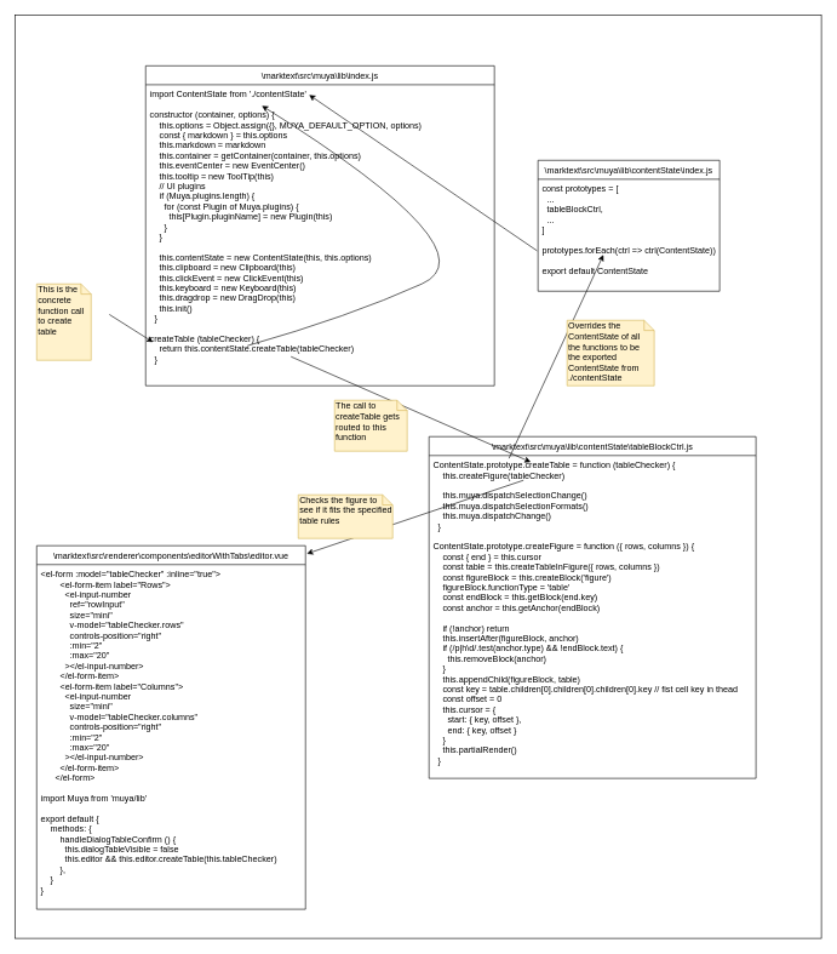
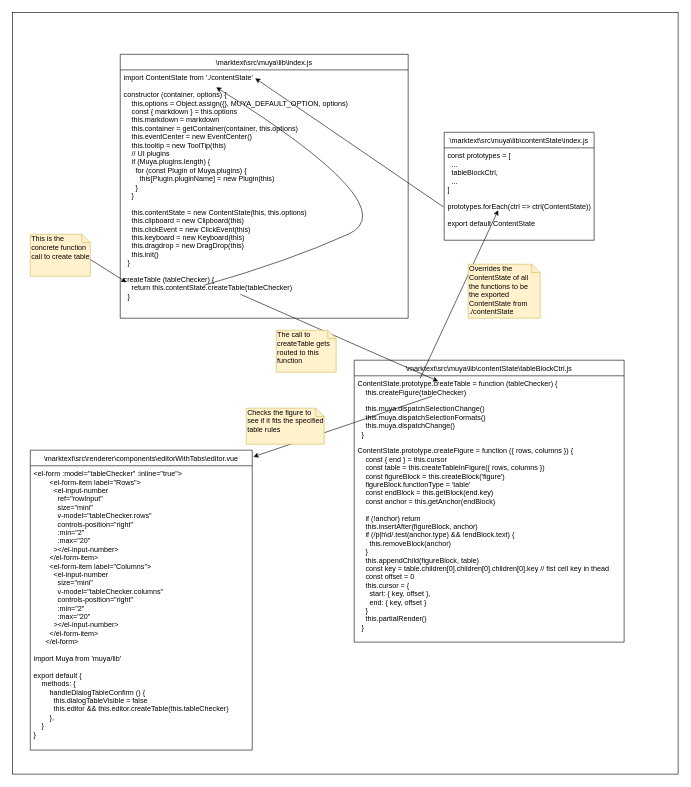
  <mxCell id="0" />
  <mxCell id="1" parent="0" />
  <mxCell id="2" value="" style="rounded=0;whiteSpace=wrap;html=1;" vertex="1" parent="1"><mxGeometry x="20" y="20" width="1110" height="1270" as="geometry" /></mxCell>
  <mxCell id="3" value="\marktext\src\renderer\components\editorWithTabs\editor.vue" style="swimlane;fontStyle=0;childLayout=stackLayout;horizontal=1;startSize=26;fillColor=none;horizontalStack=0;resizeParent=1;resizeParentMax=0;resizeLast=0;collapsible=1;marginBottom=0;" vertex="1" parent="1"><mxGeometry x="50" y="750" width="370" height="500" as="geometry" /></mxCell>
  <mxCell id="4" value="&lt;el-form :model=&quot;tableChecker&quot; :inline=&quot;true&quot;&gt;&#10;        &lt;el-form-item label=&quot;Rows&quot;&gt;&#10;          &lt;el-input-number&#10;            ref=&quot;rowInput&quot;&#10;            size=&quot;mini&quot;&#10;            v-model=&quot;tableChecker.rows&quot;&#10;            controls-position=&quot;right&quot;&#10;            :min=&quot;2&quot;&#10;            :max=&quot;20&quot;&#10;          &gt;&lt;/el-input-number&gt;&#10;        &lt;/el-form-item&gt;&#10;        &lt;el-form-item label=&quot;Columns&quot;&gt;&#10;          &lt;el-input-number&#10;            size=&quot;mini&quot;&#10;            v-model=&quot;tableChecker.columns&quot;&#10;            controls-position=&quot;right&quot;&#10;            :min=&quot;2&quot;&#10;            :max=&quot;20&quot;&#10;          &gt;&lt;/el-input-number&gt;&#10;        &lt;/el-form-item&gt;&#10;      &lt;/el-form&gt;&#10;&#10;import Muya from 'muya/lib'&#10;&#10;export default {&#10;    methods: {&#10;        handleDialogTableConfirm () {&#10;          this.dialogTableVisible = false&#10;          this.editor &amp;&amp; this.editor.createTable(this.tableChecker)&#10;        },&#10;    }&#10;}&#10;" style="text;strokeColor=none;fillColor=none;align=left;verticalAlign=top;spacingLeft=4;spacingRight=4;overflow=hidden;rotatable=0;points=[[0,0.5],[1,0.5]];portConstraint=eastwest;" vertex="1" parent="3"><mxGeometry y="26" width="370" height="474" as="geometry" /></mxCell>
  <mxCell id="5" value="\marktext\src\muya\lib\contentState\tableBlockCtrl.js" style="swimlane;fontStyle=0;childLayout=stackLayout;horizontal=1;startSize=26;fillColor=none;horizontalStack=0;resizeParent=1;resizeParentMax=0;resizeLast=0;collapsible=1;marginBottom=0;" vertex="1" parent="1"><mxGeometry x="590" y="600" width="450" height="470" as="geometry" /></mxCell>
  <mxCell id="6" value="" style="endArrow=classic;html=1;entryX=1.005;entryY=0.022;entryDx=0;entryDy=0;entryPerimeter=0;" edge="1" parent="5" target="3"><mxGeometry width="50" height="50" relative="1" as="geometry"><mxPoint x="130" y="60" as="sourcePoint" /><mxPoint x="80" y="95" as="targetPoint" /></mxGeometry></mxCell>
  <mxCell id="7" value="ContentState.prototype.createTable = function (tableChecker) {&#10;    this.createFigure(tableChecker)&#10;&#10;    this.muya.dispatchSelectionChange()&#10;    this.muya.dispatchSelectionFormats()&#10;    this.muya.dispatchChange()&#10;  }&#10;&#10;ContentState.prototype.createFigure = function ({ rows, columns }) {&#10;    const { end } = this.cursor&#10;    const table = this.createTableInFigure({ rows, columns })&#10;    const figureBlock = this.createBlock('figure')&#10;    figureBlock.functionType = 'table'&#10;    const endBlock = this.getBlock(end.key)&#10;    const anchor = this.getAnchor(endBlock)&#10;&#10;    if (!anchor) return&#10;    this.insertAfter(figureBlock, anchor)&#10;    if (/p|h\d/.test(anchor.type) &amp;&amp; !endBlock.text) {&#10;      this.removeBlock(anchor)&#10;    }&#10;    this.appendChild(figureBlock, table)&#10;    const key = table.children[0].children[0].children[0].key // fist cell key in thead&#10;    const offset = 0&#10;    this.cursor = {&#10;      start: { key, offset },&#10;      end: { key, offset }&#10;    }&#10;    this.partialRender()&#10;  }" style="text;strokeColor=none;fillColor=none;align=left;verticalAlign=top;spacingLeft=4;spacingRight=4;overflow=hidden;rotatable=0;points=[[0,0.5],[1,0.5]];portConstraint=eastwest;" vertex="1" parent="5"><mxGeometry y="26" width="450" height="444" as="geometry" /></mxCell>
  <mxCell id="8" value="\marktext\src\muya\lib\index.js" style="swimlane;fontStyle=0;childLayout=stackLayout;horizontal=1;startSize=26;fillColor=none;horizontalStack=0;resizeParent=1;resizeParentMax=0;resizeLast=0;collapsible=1;marginBottom=0;" vertex="1" parent="1"><mxGeometry x="200" y="90" width="480" height="440" as="geometry" /></mxCell>
  <mxCell id="9" value="" style="curved=1;endArrow=classic;html=1;" edge="1" parent="8"><mxGeometry width="50" height="50" relative="1" as="geometry"><mxPoint x="140" y="385" as="sourcePoint" /><mxPoint x="160" y="55" as="targetPoint" /><Array as="points"><mxPoint x="280" y="345" /><mxPoint x="480" y="255" /></Array></mxGeometry></mxCell>
  <mxCell id="10" value="" style="endArrow=classic;html=1;exitX=-0.005;exitY=0.639;exitDx=0;exitDy=0;exitPerimeter=0;" edge="1" parent="8" source="13"><mxGeometry width="50" height="50" relative="1" as="geometry"><mxPoint x="255" y="110" as="sourcePoint" /><mxPoint x="225" y="40" as="targetPoint" /></mxGeometry></mxCell>
  <mxCell id="11" value="import ContentState from './contentState'&#10;&#10;constructor (container, options) {&#10;    this.options = Object.assign({}, MUYA_DEFAULT_OPTION, options)&#10;    const { markdown } = this.options&#10;    this.markdown = markdown&#10;    this.container = getContainer(container, this.options)&#10;    this.eventCenter = new EventCenter()&#10;    this.tooltip = new ToolTip(this)&#10;    // UI plugins&#10;    if (Muya.plugins.length) {&#10;      for (const Plugin of Muya.plugins) {&#10;        this[Plugin.pluginName] = new Plugin(this)&#10;      }&#10;    }&#10;&#10;    this.contentState = new ContentState(this, this.options)&#10;    this.clipboard = new Clipboard(this)&#10;    this.clickEvent = new ClickEvent(this)&#10;    this.keyboard = new Keyboard(this)&#10;    this.dragdrop = new DragDrop(this)&#10;    this.init()&#10;  }&#10;&#10;createTable (tableChecker) {&#10;    return this.contentState.createTable(tableChecker)&#10;  }&#10;&#10;" style="text;strokeColor=none;fillColor=none;align=left;verticalAlign=top;spacingLeft=4;spacingRight=4;overflow=hidden;rotatable=0;points=[[0,0.5],[1,0.5]];portConstraint=eastwest;" vertex="1" parent="8"><mxGeometry y="26" width="480" height="414" as="geometry" /></mxCell>
  <mxCell id="12" value="\marktext\src\muya\lib\contentState\index.js" style="swimlane;fontStyle=0;childLayout=stackLayout;horizontal=1;startSize=26;fillColor=none;horizontalStack=0;resizeParent=1;resizeParentMax=0;resizeLast=0;collapsible=1;marginBottom=0;" vertex="1" parent="1"><mxGeometry x="740" y="220" width="250" height="180" as="geometry" /></mxCell>
  <mxCell id="13" value="const prototypes = [&#10;  ...&#10;  tableBlockCtrl,&#10;  ...&#10;]&#10;&#10;prototypes.forEach(ctrl =&gt; ctrl(ContentState))&#10;&#10;export default ContentState&#10;&#10;" style="text;strokeColor=none;fillColor=none;align=left;verticalAlign=top;spacingLeft=4;spacingRight=4;overflow=hidden;rotatable=0;points=[[0,0.5],[1,0.5]];portConstraint=eastwest;" vertex="1" parent="12"><mxGeometry y="26" width="250" height="154" as="geometry" /></mxCell>
- <mxCell id="14" value="This is the concrete function call to create table" style="shape=note;whiteSpace=wrap;html=1;size=14;verticalAlign=top;align=left;spacingTop=-6;fillColor=#fff2cc;strokeColor=#d6b656;" vertex="1" parent="1"><mxGeometry x="50" y="390" width="75" height="105" as="geometry" /></mxCell>
+ <mxCell id="14" value="This is the concrete function call to create table" style="shape=note;whiteSpace=wrap;html=1;size=14;verticalAlign=top;align=left;spacingTop=-6;fillColor=#fff2cc;strokeColor=#d6b656;" vertex="1" parent="1"><mxGeometry x="50" y="390" width="100" height="70" as="geometry" /></mxCell>
  <mxCell id="15" value="" style="endArrow=classic;html=1;exitX=0;exitY=0;exitDx=100;exitDy=42;exitPerimeter=0;" edge="1" parent="1" source="14"><mxGeometry width="50" height="50" relative="1" as="geometry"><mxPoint x="160" y="520" as="sourcePoint" /><mxPoint x="210" y="470" as="targetPoint" /></mxGeometry></mxCell>
  <mxCell id="16" value="" style="endArrow=classic;html=1;" edge="1" parent="1"><mxGeometry width="50" height="50" relative="1" as="geometry"><mxPoint x="700" y="630" as="sourcePoint" /><mxPoint x="830" y="350" as="targetPoint" /></mxGeometry></mxCell>
  <mxCell id="17" value="Overrides the ContentState of all the functions to be the exported ContentState from ./contentState" style="shape=note;whiteSpace=wrap;html=1;size=14;verticalAlign=top;align=left;spacingTop=-6;fillColor=#fff2cc;strokeColor=#d6b656;" vertex="1" parent="1"><mxGeometry x="780" y="440" width="120" height="90" as="geometry" /></mxCell>
  <mxCell id="18" value="" style="endArrow=classic;html=1;" edge="1" parent="1"><mxGeometry width="50" height="50" relative="1" as="geometry"><mxPoint x="400" y="490" as="sourcePoint" /><mxPoint x="730" y="635" as="targetPoint" /></mxGeometry></mxCell>
  <mxCell id="19" value="The call to createTable gets routed to this function" style="shape=note;whiteSpace=wrap;html=1;size=14;verticalAlign=top;align=left;spacingTop=-6;fillColor=#fff2cc;strokeColor=#d6b656;" vertex="1" parent="1"><mxGeometry x="460" y="550" width="100" height="70" as="geometry" /></mxCell>
  <mxCell id="20" value="Checks the figure to see if it fits the specified table rules" style="shape=note;whiteSpace=wrap;html=1;size=14;verticalAlign=top;align=left;spacingTop=-6;fillColor=#fff2cc;strokeColor=#d6b656;" vertex="1" parent="1"><mxGeometry x="410" y="680" width="130" height="60" as="geometry" /></mxCell>
